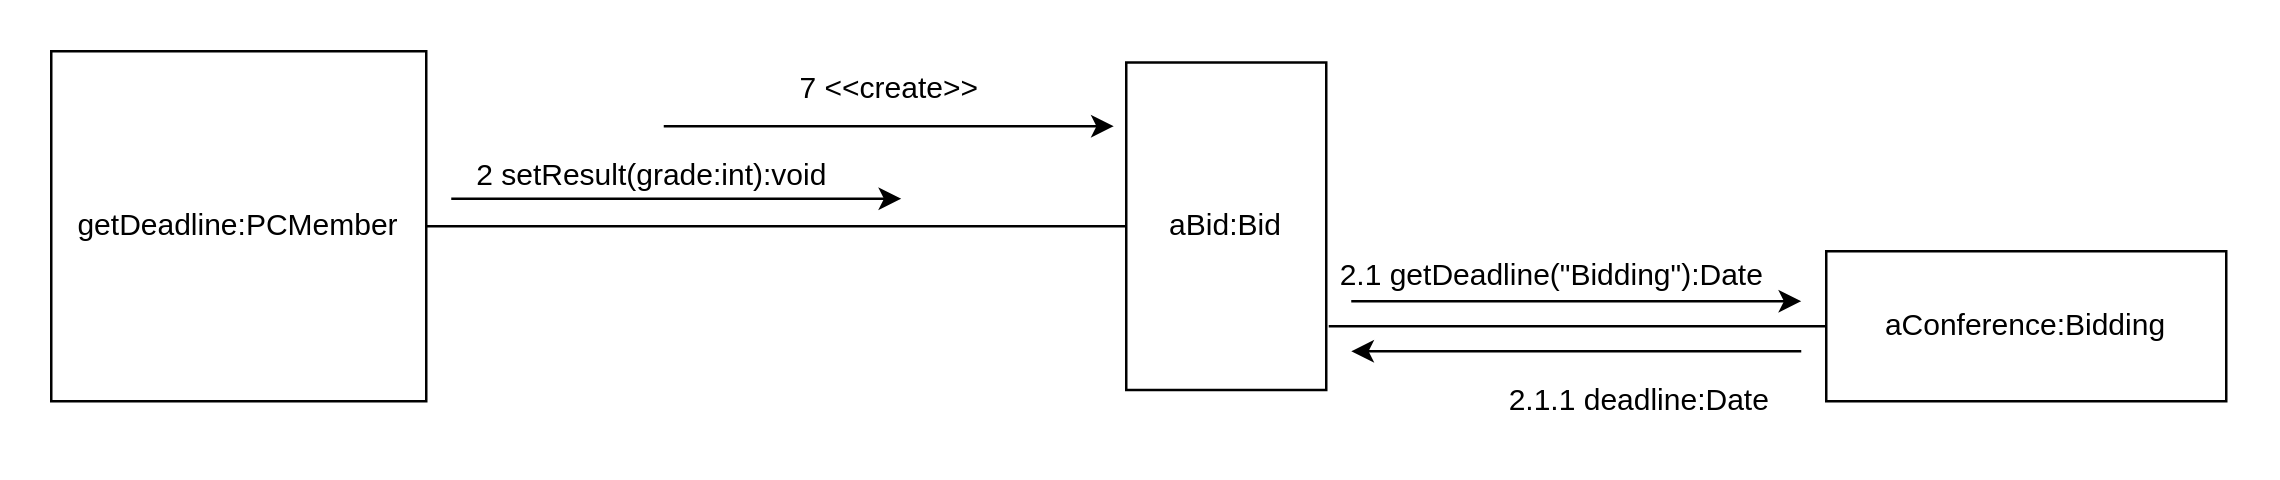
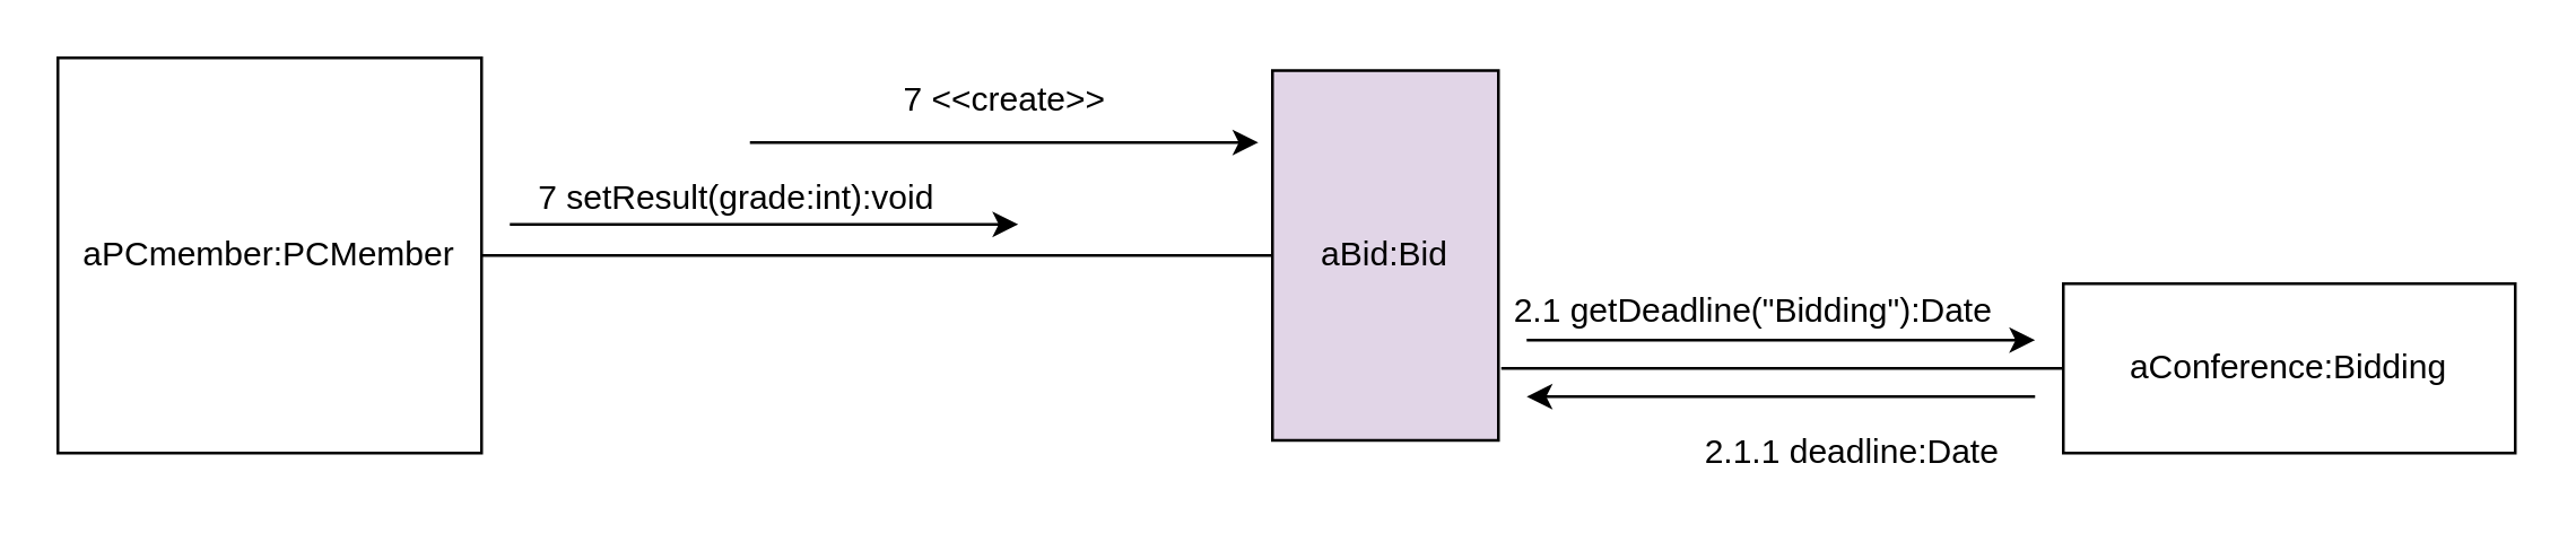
  <mxCell id="0" />
  <mxCell id="1" parent="0" />
- <mxCell id="2" value="getDeadline:PCMember" style="rounded=0;whiteSpace=wrap;html=1;" vertex="1" parent="1"><mxGeometry x="20" y="20" width="150" height="140" as="geometry" /></mxCell>
- <mxCell id="3" value="aBid:Bid" style="rounded=0;whiteSpace=wrap;html=1;" vertex="1" parent="1"><mxGeometry x="450" y="24.5" width="80" height="131" as="geometry" /></mxCell>
+ <mxCell id="2" value="aPCmember:PCMember" style="rounded=0;whiteSpace=wrap;html=1;" vertex="1" parent="1"><mxGeometry x="20" y="20" width="150" height="140" as="geometry" /></mxCell>
+ <mxCell id="3" value="aBid:Bid" style="rounded=0;whiteSpace=wrap;html=1;fillColor=#e1d5e7;" vertex="1" parent="1"><mxGeometry x="450" y="24.5" width="80" height="131" as="geometry" /></mxCell>
  <mxCell id="4" value="aConference:Bidding" style="rounded=0;whiteSpace=wrap;html=1;" vertex="1" parent="1"><mxGeometry x="730" y="100" width="160" height="60" as="geometry" /></mxCell>
  <mxCell id="5" value="" style="endArrow=none;html=1;entryX=0;entryY=0.5;entryDx=0;entryDy=0;" edge="1" parent="1" target="4"><mxGeometry width="50" height="50" relative="1" as="geometry"><mxPoint x="531" y="130" as="sourcePoint" /><mxPoint x="650" y="120" as="targetPoint" /></mxGeometry></mxCell>
  <mxCell id="6" value="" style="endArrow=none;html=1;exitX=1;exitY=0.5;exitDx=0;exitDy=0;" edge="1" parent="1" source="2"><mxGeometry width="50" height="50" relative="1" as="geometry"><mxPoint x="210" y="210" as="sourcePoint" /><mxPoint x="450" y="90" as="targetPoint" /></mxGeometry></mxCell>
  <mxCell id="7" value="" style="endArrow=classic;html=1;" edge="1" parent="1"><mxGeometry width="50" height="50" relative="1" as="geometry"><mxPoint x="265" y="50" as="sourcePoint" /><mxPoint x="445" y="50" as="targetPoint" /></mxGeometry></mxCell>
  <mxCell id="8" value="7 &amp;lt;&amp;lt;create&amp;gt;&amp;gt;" style="text;html=1;align=center;verticalAlign=middle;resizable=0;points=[];autosize=1;" vertex="1" parent="1"><mxGeometry x="310" y="24.5" width="90" height="20" as="geometry" /></mxCell>
  <mxCell id="9" value="" style="endArrow=classic;html=1;" edge="1" parent="1"><mxGeometry width="50" height="50" relative="1" as="geometry"><mxPoint x="540" y="120" as="sourcePoint" /><mxPoint x="720" y="120" as="targetPoint" /></mxGeometry></mxCell>
  <mxCell id="10" value="" style="endArrow=classic;html=1;" edge="1" parent="1"><mxGeometry width="50" height="50" relative="1" as="geometry"><mxPoint x="180" y="79" as="sourcePoint" /><mxPoint x="360" y="79" as="targetPoint" /></mxGeometry></mxCell>
- <mxCell id="11" value="2 setResult(grade:int):void" style="text;html=1;align=center;verticalAlign=middle;resizable=0;points=[];autosize=1;" vertex="1" parent="1"><mxGeometry x="180" y="60" width="160" height="20" as="geometry" /></mxCell>
+ <mxCell id="11" value="7 setResult(grade:int):void" style="text;html=1;align=center;verticalAlign=middle;resizable=0;points=[];autosize=1;" vertex="1" parent="1"><mxGeometry x="180" y="60" width="160" height="20" as="geometry" /></mxCell>
  <mxCell id="12" value="2.1 getDeadline(&quot;Bidding&quot;):Date" style="text;html=1;align=center;verticalAlign=middle;resizable=0;points=[];autosize=1;" vertex="1" parent="1"><mxGeometry x="530" y="100" width="180" height="20" as="geometry" /></mxCell>
  <mxCell id="13" value="" style="endArrow=classic;html=1;" edge="1" parent="1"><mxGeometry width="50" height="50" relative="1" as="geometry"><mxPoint x="720" y="140" as="sourcePoint" /><mxPoint x="540" y="140" as="targetPoint" /></mxGeometry></mxCell>
  <mxCell id="14" value="2.1.1 deadline:Date" style="text;html=1;align=center;verticalAlign=middle;resizable=0;points=[];autosize=1;" vertex="1" parent="1"><mxGeometry x="595" y="150" width="120" height="20" as="geometry" /></mxCell>
